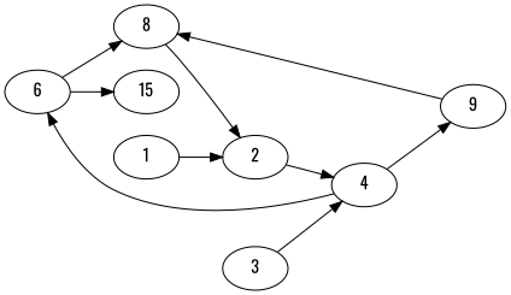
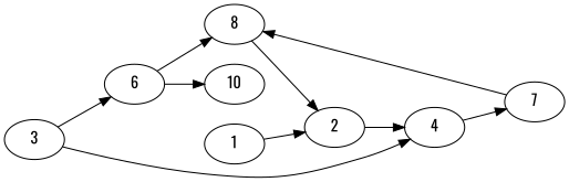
  digraph {
    fontname=Oswald
    rankdir=LR
    node [fontname=Oswald]
    edge [fontname=Oswald]
    6
    8
-   10 [label=15]
+   10
    2
    4
-   7 [label=9]
+   7
    1
    3
    6 -> 8
    6 -> 10
    8 -> 2
    2 -> 4
-   4 -> 6
+   3 -> 6
    4 -> 7
    7 -> 8
    1 -> 2
    3 -> 4
  }
